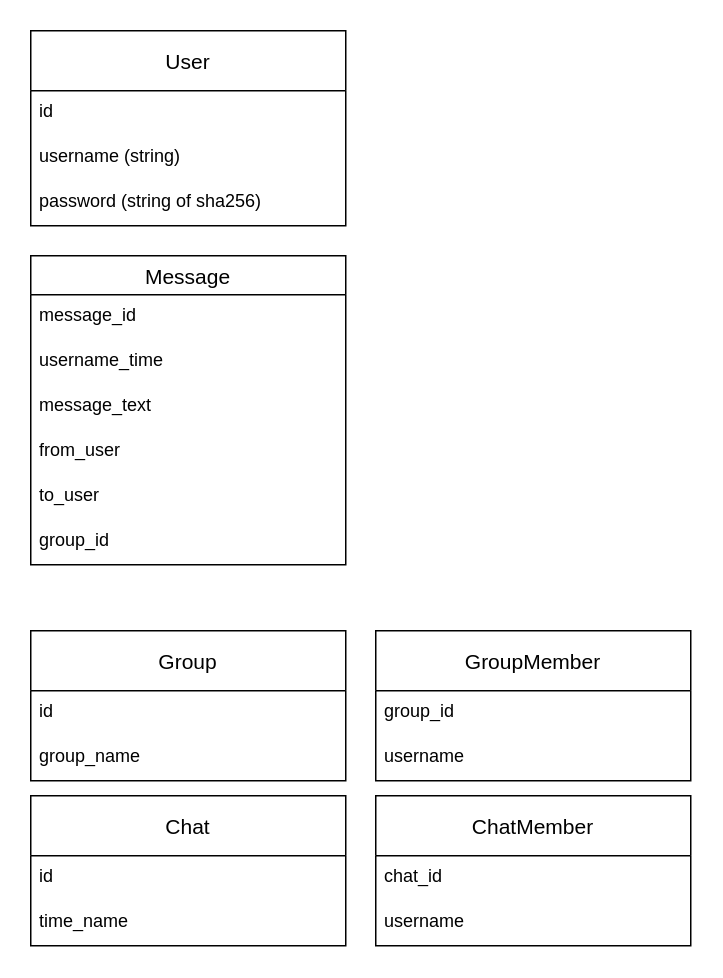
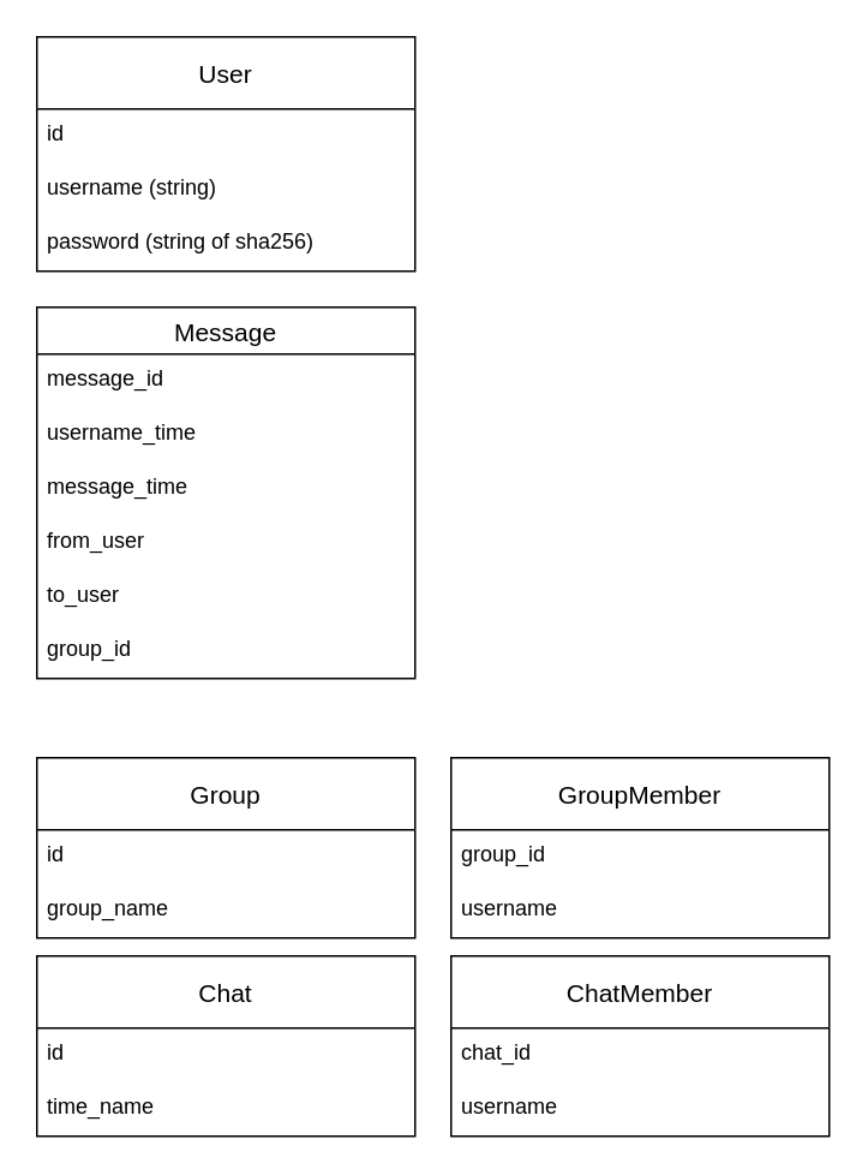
  <mxCell id="0" />
  <mxCell id="1" parent="0" />
  <mxCell id="2" value="User" style="swimlane;fontStyle=0;childLayout=stackLayout;horizontal=1;startSize=40;horizontalStack=0;resizeParent=1;resizeParentMax=0;resizeLast=0;collapsible=1;marginBottom=0;align=center;fontSize=14;" parent="1" vertex="1"><mxGeometry x="20" y="20" width="210" height="130" as="geometry"><mxRectangle x="140" y="340" width="50" height="26" as="alternateBounds" /></mxGeometry></mxCell>
  <mxCell id="3" value="id" style="text;strokeColor=none;fillColor=none;spacingLeft=4;spacingRight=4;overflow=hidden;rotatable=0;points=[[0,0.5],[1,0.5]];portConstraint=eastwest;fontSize=12;" vertex="1" parent="2"><mxGeometry y="40" width="210" height="30" as="geometry" /></mxCell>
  <mxCell id="4" value="username (string)" style="text;strokeColor=none;fillColor=none;spacingLeft=4;spacingRight=4;overflow=hidden;rotatable=0;points=[[0,0.5],[1,0.5]];portConstraint=eastwest;fontSize=12;" parent="2" vertex="1"><mxGeometry y="70" width="210" height="30" as="geometry" /></mxCell>
  <mxCell id="5" value="password (string of sha256)" style="text;strokeColor=none;fillColor=none;spacingLeft=4;spacingRight=4;overflow=hidden;rotatable=0;points=[[0,0.5],[1,0.5]];portConstraint=eastwest;fontSize=12;" parent="2" vertex="1"><mxGeometry y="100" width="210" height="30" as="geometry" /></mxCell>
  <mxCell id="6" value="Chat" style="swimlane;fontStyle=0;childLayout=stackLayout;horizontal=1;startSize=40;horizontalStack=0;resizeParent=1;resizeParentMax=0;resizeLast=0;collapsible=1;marginBottom=0;align=center;fontSize=14;" parent="1" vertex="1"><mxGeometry x="20" y="530" width="210" height="100" as="geometry"><mxRectangle x="140" y="340" width="50" height="26" as="alternateBounds" /></mxGeometry></mxCell>
  <mxCell id="7" value="id" style="text;strokeColor=none;fillColor=none;spacingLeft=4;spacingRight=4;overflow=hidden;rotatable=0;points=[[0,0.5],[1,0.5]];portConstraint=eastwest;fontSize=12;" parent="6" vertex="1"><mxGeometry y="40" width="210" height="30" as="geometry" /></mxCell>
  <mxCell id="8" value="time_name" style="text;strokeColor=none;fillColor=none;spacingLeft=4;spacingRight=4;overflow=hidden;rotatable=0;points=[[0,0.5],[1,0.5]];portConstraint=eastwest;fontSize=12;" parent="6" vertex="1"><mxGeometry y="70" width="210" height="30" as="geometry" /></mxCell>
  <mxCell id="9" value="ChatMember" style="swimlane;fontStyle=0;childLayout=stackLayout;horizontal=1;startSize=40;horizontalStack=0;resizeParent=1;resizeParentMax=0;resizeLast=0;collapsible=1;marginBottom=0;align=center;fontSize=14;" parent="1" vertex="1"><mxGeometry x="250" y="530" width="210" height="100" as="geometry"><mxRectangle x="140" y="340" width="50" height="26" as="alternateBounds" /></mxGeometry></mxCell>
  <mxCell id="10" value="chat_id" style="text;strokeColor=none;fillColor=none;spacingLeft=4;spacingRight=4;overflow=hidden;rotatable=0;points=[[0,0.5],[1,0.5]];portConstraint=eastwest;fontSize=12;" parent="9" vertex="1"><mxGeometry y="40" width="210" height="30" as="geometry" /></mxCell>
  <mxCell id="11" value="username" style="text;strokeColor=none;fillColor=none;spacingLeft=4;spacingRight=4;overflow=hidden;rotatable=0;points=[[0,0.5],[1,0.5]];portConstraint=eastwest;fontSize=12;" parent="9" vertex="1"><mxGeometry y="70" width="210" height="30" as="geometry" /></mxCell>
  <mxCell id="12" value="GroupMember" style="swimlane;fontStyle=0;childLayout=stackLayout;horizontal=1;startSize=40;horizontalStack=0;resizeParent=1;resizeParentMax=0;resizeLast=0;collapsible=1;marginBottom=0;align=center;fontSize=14;" parent="1" vertex="1"><mxGeometry x="250" y="420" width="210" height="100" as="geometry"><mxRectangle x="140" y="340" width="50" height="26" as="alternateBounds" /></mxGeometry></mxCell>
  <mxCell id="13" value="group_id" style="text;strokeColor=none;fillColor=none;spacingLeft=4;spacingRight=4;overflow=hidden;rotatable=0;points=[[0,0.5],[1,0.5]];portConstraint=eastwest;fontSize=12;" parent="12" vertex="1"><mxGeometry y="40" width="210" height="30" as="geometry" /></mxCell>
  <mxCell id="14" value="username" style="text;strokeColor=none;fillColor=none;spacingLeft=4;spacingRight=4;overflow=hidden;rotatable=0;points=[[0,0.5],[1,0.5]];portConstraint=eastwest;fontSize=12;" parent="12" vertex="1"><mxGeometry y="70" width="210" height="30" as="geometry" /></mxCell>
  <mxCell id="15" value="Group" style="swimlane;fontStyle=0;childLayout=stackLayout;horizontal=1;startSize=40;horizontalStack=0;resizeParent=1;resizeParentMax=0;resizeLast=0;collapsible=1;marginBottom=0;align=center;fontSize=14;" parent="1" vertex="1"><mxGeometry x="20" y="420" width="210" height="100" as="geometry"><mxRectangle x="140" y="340" width="50" height="26" as="alternateBounds" /></mxGeometry></mxCell>
  <mxCell id="16" value="id" style="text;strokeColor=none;fillColor=none;spacingLeft=4;spacingRight=4;overflow=hidden;rotatable=0;points=[[0,0.5],[1,0.5]];portConstraint=eastwest;fontSize=12;" parent="15" vertex="1"><mxGeometry y="40" width="210" height="30" as="geometry" /></mxCell>
  <mxCell id="17" value="group_name" style="text;strokeColor=none;fillColor=none;spacingLeft=4;spacingRight=4;overflow=hidden;rotatable=0;points=[[0,0.5],[1,0.5]];portConstraint=eastwest;fontSize=12;" parent="15" vertex="1"><mxGeometry y="70" width="210" height="30" as="geometry" /></mxCell>
  <mxCell id="18" value="Message" style="swimlane;fontStyle=0;childLayout=stackLayout;horizontal=1;startSize=26;horizontalStack=0;resizeParent=1;resizeParentMax=0;resizeLast=0;collapsible=1;marginBottom=0;align=center;fontSize=14;" parent="1" vertex="1"><mxGeometry x="20" y="170" width="210" height="206" as="geometry" /></mxCell>
  <mxCell id="19" value="message_id" style="text;strokeColor=none;fillColor=none;spacingLeft=4;spacingRight=4;overflow=hidden;rotatable=0;points=[[0,0.5],[1,0.5]];portConstraint=eastwest;fontSize=12;" parent="18" vertex="1"><mxGeometry y="26" width="210" height="30" as="geometry" /></mxCell>
  <mxCell id="20" value="username_time" style="text;strokeColor=none;fillColor=none;spacingLeft=4;spacingRight=4;overflow=hidden;rotatable=0;points=[[0,0.5],[1,0.5]];portConstraint=eastwest;fontSize=12;" parent="18" vertex="1"><mxGeometry y="56" width="210" height="30" as="geometry" /></mxCell>
- <mxCell id="21" value="message_text" style="text;strokeColor=none;fillColor=none;spacingLeft=4;spacingRight=4;overflow=hidden;rotatable=0;points=[[0,0.5],[1,0.5]];portConstraint=eastwest;fontSize=12;" parent="18" vertex="1"><mxGeometry y="86" width="210" height="30" as="geometry" /></mxCell>
+ <mxCell id="21" value="message_time" style="text;strokeColor=none;fillColor=none;spacingLeft=4;spacingRight=4;overflow=hidden;rotatable=0;points=[[0,0.5],[1,0.5]];portConstraint=eastwest;fontSize=12;" parent="18" vertex="1"><mxGeometry y="86" width="210" height="30" as="geometry" /></mxCell>
  <mxCell id="22" value="from_user" style="text;strokeColor=none;fillColor=none;spacingLeft=4;spacingRight=4;overflow=hidden;rotatable=0;points=[[0,0.5],[1,0.5]];portConstraint=eastwest;fontSize=12;" parent="18" vertex="1"><mxGeometry y="116" width="210" height="30" as="geometry" /></mxCell>
  <mxCell id="23" value="to_user" style="text;strokeColor=none;fillColor=none;spacingLeft=4;spacingRight=4;overflow=hidden;rotatable=0;points=[[0,0.5],[1,0.5]];portConstraint=eastwest;fontSize=12;" parent="18" vertex="1"><mxGeometry y="146" width="210" height="30" as="geometry" /></mxCell>
  <mxCell id="24" value="group_id" style="text;strokeColor=none;fillColor=none;spacingLeft=4;spacingRight=4;overflow=hidden;rotatable=0;points=[[0,0.5],[1,0.5]];portConstraint=eastwest;fontSize=12;" parent="18" vertex="1"><mxGeometry y="176" width="210" height="30" as="geometry" /></mxCell>
